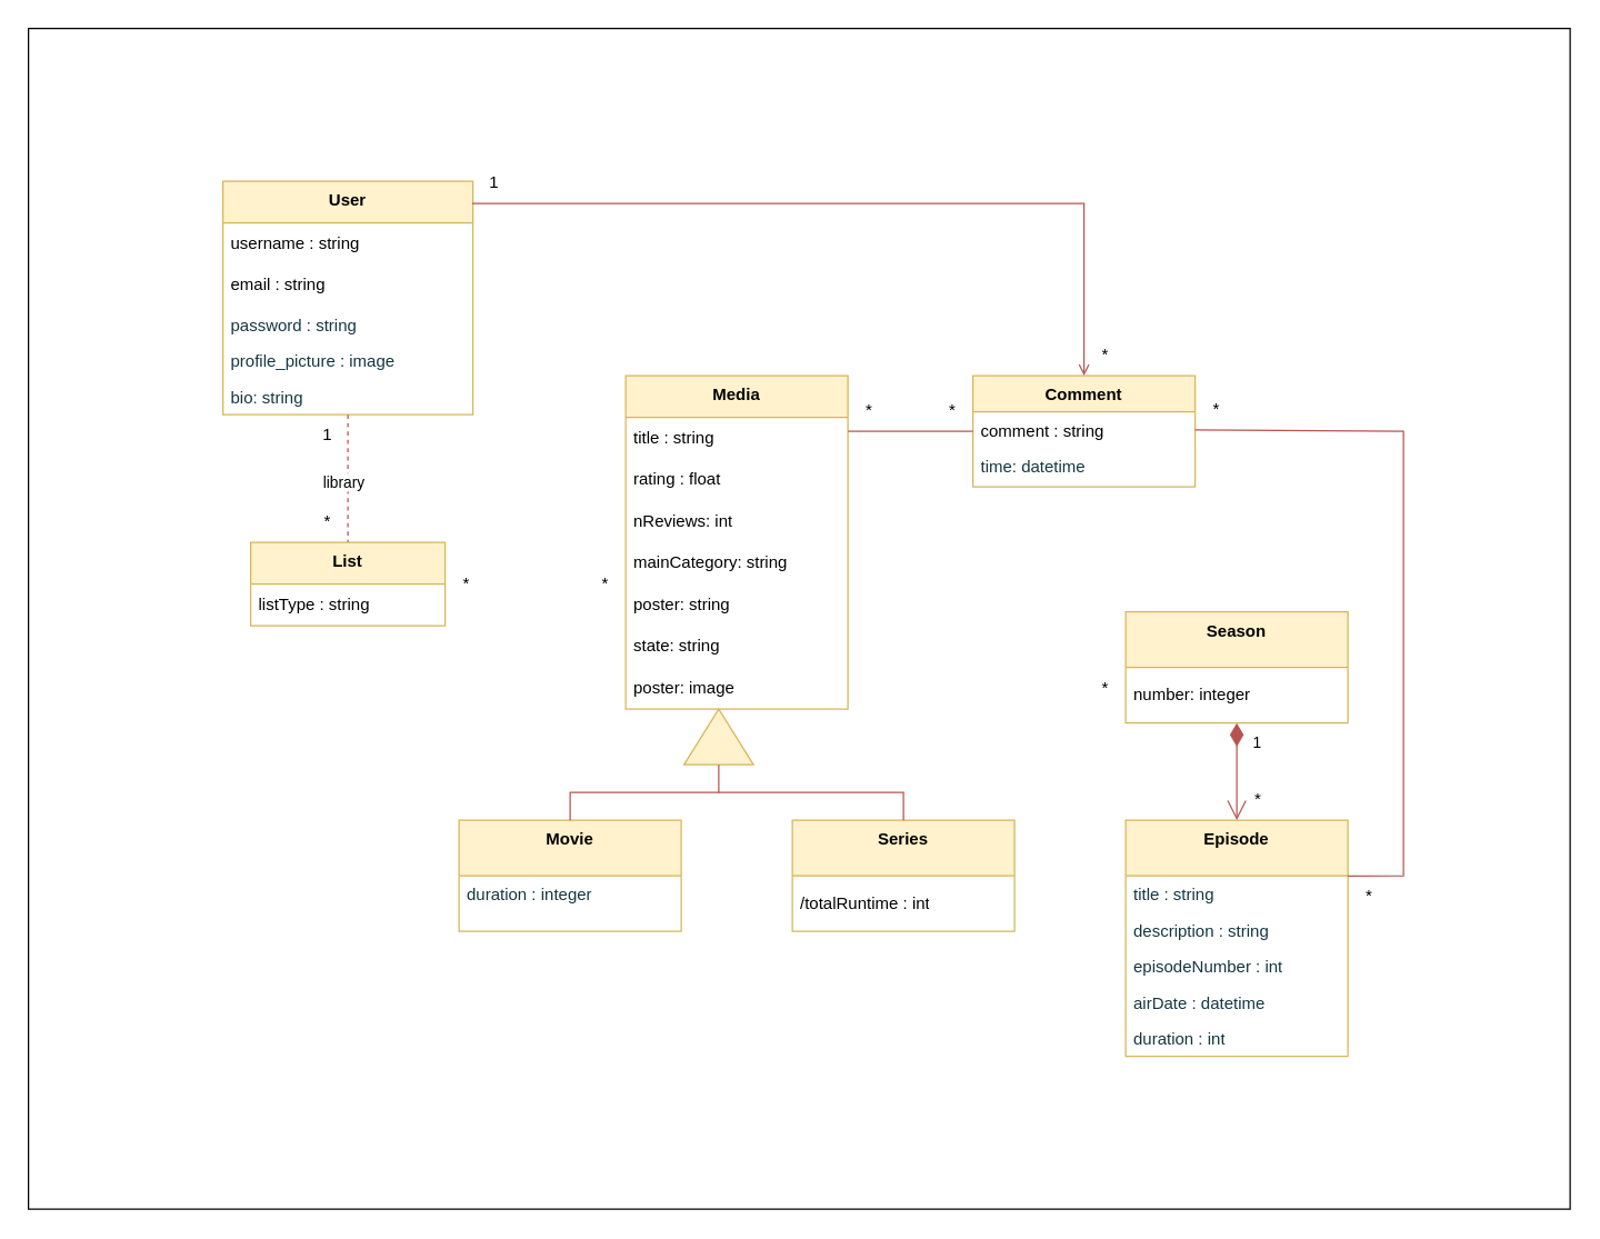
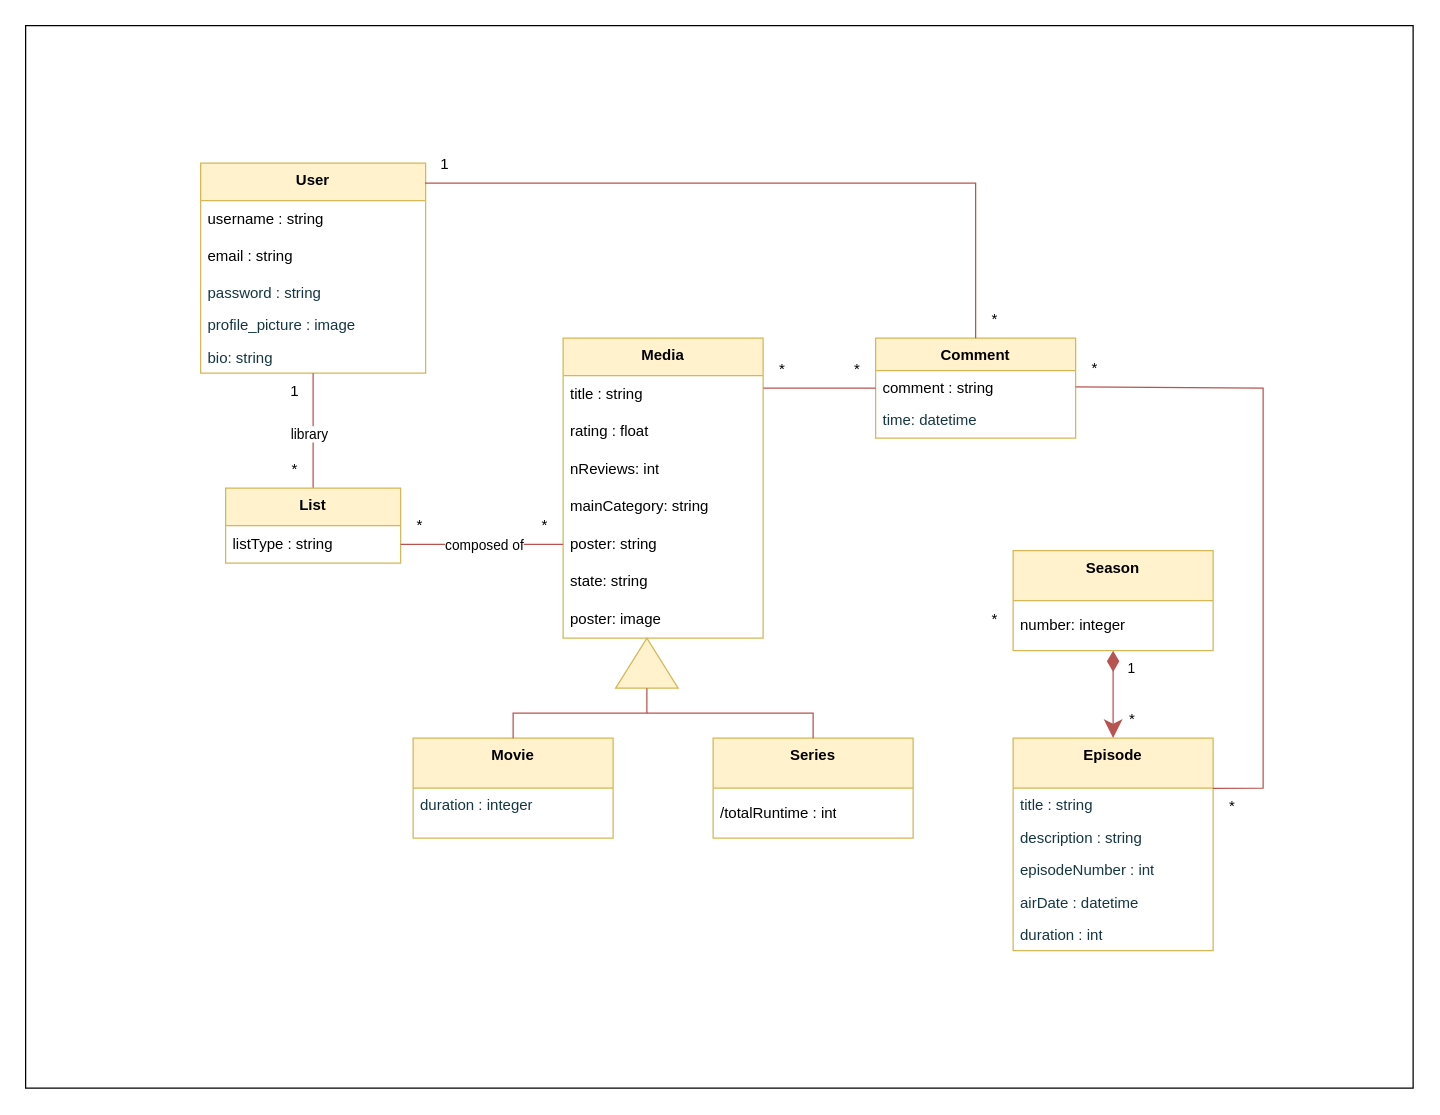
  <mxCell id="0" />
  <mxCell id="1" parent="0" />
  <mxCell id="2" value="" style="rounded=0;whiteSpace=wrap;html=1;" parent="1" vertex="1"><mxGeometry x="20" y="20" width="1110" height="850" as="geometry" /></mxCell>
  <mxCell id="3" value="Movie" style="swimlane;fontStyle=1;align=center;verticalAlign=top;childLayout=stackLayout;horizontal=1;startSize=40;horizontalStack=0;resizeParent=1;resizeParentMax=0;resizeLast=0;collapsible=1;marginBottom=0;whiteSpace=wrap;html=1;labelBackgroundColor=none;fillColor=#fff2cc;strokeColor=#d6b656;fontColor=default;" parent="1" vertex="1"><mxGeometry x="330" y="590" width="160" height="80" as="geometry" /></mxCell>
  <mxCell id="4" value="duration : integer" style="text;strokeColor=none;fillColor=none;align=left;verticalAlign=top;spacingLeft=4;spacingRight=4;overflow=hidden;rotatable=0;points=[[0,0.5],[1,0.5]];portConstraint=eastwest;whiteSpace=wrap;html=1;labelBackgroundColor=none;fontColor=#143642;" parent="3" vertex="1"><mxGeometry y="40" width="160" height="40" as="geometry" /></mxCell>
  <mxCell id="5" value="Episode" style="swimlane;fontStyle=1;align=center;verticalAlign=top;childLayout=stackLayout;horizontal=1;startSize=40;horizontalStack=0;resizeParent=1;resizeParentMax=0;resizeLast=0;collapsible=1;marginBottom=0;whiteSpace=wrap;html=1;labelBackgroundColor=none;fillColor=#fff2cc;strokeColor=#d6b656;" parent="1" vertex="1"><mxGeometry x="810" y="590" width="160" height="170" as="geometry" /></mxCell>
  <mxCell id="6" value="title : string" style="text;strokeColor=none;fillColor=none;align=left;verticalAlign=top;spacingLeft=4;spacingRight=4;overflow=hidden;rotatable=0;points=[[0,0.5],[1,0.5]];portConstraint=eastwest;whiteSpace=wrap;html=1;labelBackgroundColor=none;fontColor=#143642;" parent="5" vertex="1"><mxGeometry y="40" width="160" height="26" as="geometry" /></mxCell>
  <mxCell id="7" value="description : string" style="text;strokeColor=none;fillColor=none;align=left;verticalAlign=top;spacingLeft=4;spacingRight=4;overflow=hidden;rotatable=0;points=[[0,0.5],[1,0.5]];portConstraint=eastwest;whiteSpace=wrap;html=1;labelBackgroundColor=none;fontColor=#143642;" parent="5" vertex="1"><mxGeometry y="66" width="160" height="26" as="geometry" /></mxCell>
  <mxCell id="8" value="episodeNumber : int" style="text;strokeColor=none;fillColor=none;align=left;verticalAlign=top;spacingLeft=4;spacingRight=4;overflow=hidden;rotatable=0;points=[[0,0.5],[1,0.5]];portConstraint=eastwest;whiteSpace=wrap;html=1;labelBackgroundColor=none;fontColor=#143642;" parent="5" vertex="1"><mxGeometry y="92" width="160" height="26" as="geometry" /></mxCell>
  <mxCell id="9" value="airDate : datetime" style="text;strokeColor=none;fillColor=none;align=left;verticalAlign=top;spacingLeft=4;spacingRight=4;overflow=hidden;rotatable=0;points=[[0,0.5],[1,0.5]];portConstraint=eastwest;whiteSpace=wrap;html=1;labelBackgroundColor=none;fontColor=#143642;" parent="5" vertex="1"><mxGeometry y="118" width="160" height="26" as="geometry" /></mxCell>
  <mxCell id="10" value="duration : int" style="text;strokeColor=none;fillColor=none;align=left;verticalAlign=top;spacingLeft=4;spacingRight=4;overflow=hidden;rotatable=0;points=[[0,0.5],[1,0.5]];portConstraint=eastwest;whiteSpace=wrap;html=1;labelBackgroundColor=none;fontColor=#143642;" parent="5" vertex="1"><mxGeometry y="144" width="160" height="26" as="geometry" /></mxCell>
  <mxCell id="11" value="Comment" style="swimlane;fontStyle=1;align=center;verticalAlign=top;childLayout=stackLayout;horizontal=1;startSize=26;horizontalStack=0;resizeParent=1;resizeParentMax=0;resizeLast=0;collapsible=1;marginBottom=0;whiteSpace=wrap;html=1;labelBackgroundColor=none;fillColor=#fff2cc;strokeColor=#d6b656;" parent="1" vertex="1"><mxGeometry x="700" y="270" width="160" height="80" as="geometry" /></mxCell>
  <mxCell id="12" value="comment : string" style="text;strokeColor=none;fillColor=none;align=left;verticalAlign=top;spacingLeft=4;spacingRight=4;overflow=hidden;rotatable=0;points=[[0,0.5],[1,0.5]];portConstraint=eastwest;whiteSpace=wrap;html=1;" parent="11" vertex="1"><mxGeometry y="26" width="160" height="26" as="geometry" /></mxCell>
  <mxCell id="13" value="time: datetime" style="text;strokeColor=none;fillColor=none;align=left;verticalAlign=top;spacingLeft=4;spacingRight=4;overflow=hidden;rotatable=0;points=[[0,0.5],[1,0.5]];portConstraint=eastwest;whiteSpace=wrap;html=1;fontColor=#143642;" parent="11" vertex="1"><mxGeometry y="52" width="160" height="28" as="geometry" /></mxCell>
  <mxCell id="14" value="1" style="text;html=1;align=center;verticalAlign=middle;resizable=0;points=[];autosize=1;strokeColor=none;fillColor=none;" parent="1" vertex="1"><mxGeometry x="220" y="298" width="30" height="30" as="geometry" /></mxCell>
  <mxCell id="15" value="*" style="text;html=1;align=center;verticalAlign=middle;resizable=0;points=[];autosize=1;strokeColor=none;fillColor=none;" parent="1" vertex="1"><mxGeometry x="220" y="360" width="30" height="30" as="geometry" /></mxCell>
  <mxCell id="16" value="*" style="text;html=1;align=center;verticalAlign=middle;resizable=0;points=[];autosize=1;strokeColor=none;fillColor=none;" parent="1" vertex="1"><mxGeometry x="420" y="405" width="30" height="30" as="geometry" /></mxCell>
  <mxCell id="17" value="*" style="text;html=1;align=center;verticalAlign=middle;resizable=0;points=[];autosize=1;strokeColor=none;fillColor=none;" parent="1" vertex="1"><mxGeometry x="320" y="405" width="30" height="30" as="geometry" /></mxCell>
  <mxCell id="18" value="*" style="text;html=1;align=center;verticalAlign=middle;resizable=0;points=[];autosize=1;strokeColor=none;fillColor=none;" parent="1" vertex="1"><mxGeometry x="780" y="480" width="30" height="30" as="geometry" /></mxCell>
  <mxCell id="19" value="*" style="text;html=1;align=center;verticalAlign=middle;resizable=0;points=[];autosize=1;strokeColor=none;fillColor=none;" parent="1" vertex="1"><mxGeometry x="890" y="560" width="30" height="30" as="geometry" /></mxCell>
  <mxCell id="20" value="Season" style="swimlane;fontStyle=1;align=center;verticalAlign=top;childLayout=stackLayout;horizontal=1;startSize=40;horizontalStack=0;resizeParent=1;resizeParentMax=0;resizeLast=0;collapsible=1;marginBottom=0;whiteSpace=wrap;html=1;strokeColor=#d6b656;fillColor=#fff2cc;" parent="1" vertex="1"><mxGeometry x="810" y="440" width="160" height="80" as="geometry" /></mxCell>
  <mxCell id="21" value="number: integer" style="text;strokeColor=none;fillColor=none;align=left;verticalAlign=middle;spacingLeft=4;spacingRight=4;overflow=hidden;rotatable=0;points=[[0,0.5],[1,0.5]];portConstraint=eastwest;whiteSpace=wrap;html=1;fontColor=default;" parent="20" vertex="1"><mxGeometry y="40" width="160" height="40" as="geometry" /></mxCell>
  <mxCell id="22" value="User" style="swimlane;fontStyle=1;childLayout=stackLayout;horizontal=1;startSize=30;horizontalStack=0;resizeParent=1;resizeParentMax=0;resizeLast=0;collapsible=1;marginBottom=0;whiteSpace=wrap;html=1;fillColor=#fff2cc;strokeColor=#d6b656;verticalAlign=top;" parent="1" vertex="1"><mxGeometry x="160" y="130" width="180" height="168" as="geometry" /></mxCell>
  <mxCell id="23" value="username : string" style="text;strokeColor=none;fillColor=none;align=left;verticalAlign=middle;spacingLeft=4;spacingRight=4;overflow=hidden;points=[[0,0.5],[1,0.5]];portConstraint=eastwest;rotatable=0;whiteSpace=wrap;html=1;" parent="22" vertex="1"><mxGeometry y="30" width="180" height="30" as="geometry" /></mxCell>
  <mxCell id="24" value="email : string" style="text;strokeColor=none;fillColor=none;align=left;verticalAlign=middle;spacingLeft=4;spacingRight=4;overflow=hidden;points=[[0,0.5],[1,0.5]];portConstraint=eastwest;rotatable=0;whiteSpace=wrap;html=1;" parent="22" vertex="1"><mxGeometry y="60" width="180" height="30" as="geometry" /></mxCell>
  <mxCell id="25" value="password : string" style="text;strokeColor=none;fillColor=none;align=left;verticalAlign=top;spacingLeft=4;spacingRight=4;overflow=hidden;rotatable=0;points=[[0,0.5],[1,0.5]];portConstraint=eastwest;whiteSpace=wrap;html=1;labelBackgroundColor=none;rounded=0;fontColor=#143642;" parent="22" vertex="1"><mxGeometry y="90" width="180" height="26" as="geometry" /></mxCell>
  <mxCell id="26" value="profile_picture : image" style="text;strokeColor=none;fillColor=none;align=left;verticalAlign=top;spacingLeft=4;spacingRight=4;overflow=hidden;rotatable=0;points=[[0,0.5],[1,0.5]];portConstraint=eastwest;whiteSpace=wrap;html=1;labelBackgroundColor=none;rounded=0;fontColor=#143642;" parent="22" vertex="1"><mxGeometry y="116" width="180" height="26" as="geometry" /></mxCell>
  <mxCell id="27" value="bio: string" style="text;strokeColor=none;fillColor=none;align=left;verticalAlign=top;spacingLeft=4;spacingRight=4;overflow=hidden;rotatable=0;points=[[0,0.5],[1,0.5]];portConstraint=eastwest;whiteSpace=wrap;html=1;labelBackgroundColor=none;rounded=0;fontColor=#143642;" parent="22" vertex="1"><mxGeometry y="142" width="180" height="26" as="geometry" /></mxCell>
- <mxCell id="28" value="" style="endArrow=none;html=1;rounded=0;fillColor=#f8cecc;strokeColor=#b85450;entryX=0.5;entryY=0;entryDx=0;entryDy=0;exitX=0.5;exitY=1;exitDx=0;exitDy=0;dashed=1;" parent="1" source="22" target="30" edge="1"><mxGeometry width="50" height="50" relative="1" as="geometry"><mxPoint x="250" y="310" as="sourcePoint" /><mxPoint x="460" y="220" as="targetPoint" /></mxGeometry></mxCell>
+ <mxCell id="28" value="" style="endArrow=none;html=1;rounded=0;fillColor=#f8cecc;strokeColor=#b85450;entryX=0.5;entryY=0;entryDx=0;entryDy=0;exitX=0.5;exitY=1;exitDx=0;exitDy=0;" parent="1" source="22" target="30" edge="1"><mxGeometry width="50" height="50" relative="1" as="geometry"><mxPoint x="250" y="310" as="sourcePoint" /><mxPoint x="460" y="220" as="targetPoint" /></mxGeometry></mxCell>
  <mxCell id="29" value="library" style="edgeLabel;html=1;align=center;verticalAlign=middle;resizable=0;points=[];" parent="28" connectable="0" vertex="1"><mxGeometry x="0.188" y="3" relative="1" as="geometry"><mxPoint x="-7" y="-7" as="offset" /></mxGeometry></mxCell>
  <mxCell id="30" value="List" style="swimlane;fontStyle=1;childLayout=stackLayout;horizontal=1;startSize=30;horizontalStack=0;resizeParent=1;resizeParentMax=0;resizeLast=0;collapsible=1;marginBottom=0;whiteSpace=wrap;html=1;fillColor=#fff2cc;strokeColor=#d6b656;verticalAlign=top;" parent="1" vertex="1"><mxGeometry x="180" y="390" width="140" height="60" as="geometry" /></mxCell>
  <mxCell id="31" value="listType : string" style="text;strokeColor=none;fillColor=none;align=left;verticalAlign=middle;spacingLeft=4;spacingRight=4;overflow=hidden;points=[[0,0.5],[1,0.5]];portConstraint=eastwest;rotatable=0;whiteSpace=wrap;html=1;" parent="30" vertex="1"><mxGeometry y="30" width="140" height="30" as="geometry" /></mxCell>
  <mxCell id="32" value="Media" style="swimlane;fontStyle=1;childLayout=stackLayout;horizontal=1;startSize=30;horizontalStack=0;resizeParent=1;resizeParentMax=0;resizeLast=0;collapsible=1;marginBottom=0;whiteSpace=wrap;html=1;fillColor=#fff2cc;strokeColor=#d6b656;verticalAlign=top;" parent="1" vertex="1"><mxGeometry x="450" y="270" width="160" height="240" as="geometry" /></mxCell>
  <mxCell id="33" value="title : string" style="text;strokeColor=none;fillColor=none;align=left;verticalAlign=middle;spacingLeft=4;spacingRight=4;overflow=hidden;points=[[0,0.5],[1,0.5]];portConstraint=eastwest;rotatable=0;whiteSpace=wrap;html=1;" parent="32" vertex="1"><mxGeometry y="30" width="160" height="30" as="geometry" /></mxCell>
  <mxCell id="34" value="rating : float" style="text;strokeColor=none;fillColor=none;align=left;verticalAlign=middle;spacingLeft=4;spacingRight=4;overflow=hidden;points=[[0,0.5],[1,0.5]];portConstraint=eastwest;rotatable=0;whiteSpace=wrap;html=1;" parent="32" vertex="1"><mxGeometry y="60" width="160" height="30" as="geometry" /></mxCell>
  <mxCell id="35" value="nReviews: int" style="text;strokeColor=none;fillColor=none;align=left;verticalAlign=middle;spacingLeft=4;spacingRight=4;overflow=hidden;points=[[0,0.5],[1,0.5]];portConstraint=eastwest;rotatable=0;whiteSpace=wrap;html=1;" parent="32" vertex="1"><mxGeometry y="90" width="160" height="30" as="geometry" /></mxCell>
  <mxCell id="36" value="mainCategory: string" style="text;strokeColor=none;fillColor=none;align=left;verticalAlign=middle;spacingLeft=4;spacingRight=4;overflow=hidden;points=[[0,0.5],[1,0.5]];portConstraint=eastwest;rotatable=0;whiteSpace=wrap;html=1;" parent="32" vertex="1"><mxGeometry y="120" width="160" height="30" as="geometry" /></mxCell>
  <mxCell id="37" value="poster: string" style="text;strokeColor=none;fillColor=none;align=left;verticalAlign=middle;spacingLeft=4;spacingRight=4;overflow=hidden;points=[[0,0.5],[1,0.5]];portConstraint=eastwest;rotatable=0;whiteSpace=wrap;html=1;" parent="32" vertex="1"><mxGeometry y="150" width="160" height="30" as="geometry" /></mxCell>
  <mxCell id="38" value="state: string" style="text;strokeColor=none;fillColor=none;align=left;verticalAlign=middle;spacingLeft=4;spacingRight=4;overflow=hidden;points=[[0,0.5],[1,0.5]];portConstraint=eastwest;rotatable=0;whiteSpace=wrap;html=1;" parent="32" vertex="1"><mxGeometry y="180" width="160" height="30" as="geometry" /></mxCell>
  <mxCell id="39" value="poster: image" style="text;strokeColor=none;fillColor=none;align=left;verticalAlign=middle;spacingLeft=4;spacingRight=4;overflow=hidden;points=[[0,0.5],[1,0.5]];portConstraint=eastwest;rotatable=0;whiteSpace=wrap;html=1;" parent="32" vertex="1"><mxGeometry y="210" width="160" height="30" as="geometry" /></mxCell>
  <mxCell id="40" value="" style="triangle;whiteSpace=wrap;html=1;fillColor=#fff2cc;strokeColor=#d6b656;direction=north;" parent="1" vertex="1"><mxGeometry x="492" y="510" width="50" height="40" as="geometry" /></mxCell>
  <mxCell id="41" value="Series" style="swimlane;fontStyle=1;childLayout=stackLayout;horizontal=1;startSize=40;horizontalStack=0;resizeParent=1;resizeParentMax=0;resizeLast=0;collapsible=1;marginBottom=0;whiteSpace=wrap;html=1;fillColor=#fff2cc;strokeColor=#d6b656;verticalAlign=top;" parent="1" vertex="1"><mxGeometry x="570" y="590" width="160" height="80" as="geometry" /></mxCell>
  <mxCell id="42" value="/totalRuntime : int" style="text;strokeColor=none;fillColor=none;align=left;verticalAlign=middle;spacingLeft=4;spacingRight=4;overflow=hidden;points=[[0,0.5],[1,0.5]];portConstraint=eastwest;rotatable=0;whiteSpace=wrap;html=1;" parent="41" vertex="1"><mxGeometry y="40" width="160" height="40" as="geometry" /></mxCell>
+ <mxCell id="43" value="" style="endArrow=none;html=1;rounded=0;fillColor=#f8cecc;strokeColor=#b85450;exitX=1;exitY=0.5;exitDx=0;exitDy=0;entryX=0;entryY=0.5;entryDx=0;entryDy=0;" parent="1" source="31" target="37" edge="1"><mxGeometry width="50" height="50" relative="1" as="geometry"><mxPoint x="544" y="312.41" as="sourcePoint" /><mxPoint x="674" y="312" as="targetPoint" /><Array as="points" /></mxGeometry></mxCell>
+ <mxCell id="44" value="composed of" style="edgeLabel;html=1;align=center;verticalAlign=middle;resizable=0;points=[];" parent="43" connectable="0" vertex="1"><mxGeometry x="0.166" y="1" relative="1" as="geometry"><mxPoint x="-10" y="1" as="offset" /></mxGeometry></mxCell>
  <mxCell id="45" value="" style="endArrow=none;html=1;rounded=0;fillColor=#f8cecc;strokeColor=#b85450;exitX=0.5;exitY=0;exitDx=0;exitDy=0;entryX=0;entryY=0.5;entryDx=0;entryDy=0;" parent="1" source="3" target="40" edge="1"><mxGeometry width="50" height="50" relative="1" as="geometry"><mxPoint x="347" y="560" as="sourcePoint" /><mxPoint x="477" y="560" as="targetPoint" /><Array as="points"><mxPoint x="410" y="570" /><mxPoint x="517" y="570" /></Array></mxGeometry></mxCell>
  <mxCell id="46" value="" style="endArrow=none;html=1;rounded=0;fillColor=#f8cecc;strokeColor=#b85450;entryX=0.5;entryY=0;entryDx=0;entryDy=0;" parent="1" target="41" edge="1"><mxGeometry width="50" height="50" relative="1" as="geometry"><mxPoint x="517" y="570" as="sourcePoint" /><mxPoint x="797" y="500" as="targetPoint" /><Array as="points"><mxPoint x="650" y="570" /></Array></mxGeometry></mxCell>
- <mxCell id="47" value="" style="endArrow=open;html=1;rounded=0;fillColor=#f8cecc;strokeColor=#b85450;exitX=0.997;exitY=0.095;exitDx=0;exitDy=0;exitPerimeter=0;entryX=0.5;entryY=0;entryDx=0;entryDy=0;" parent="1" source="22" target="11" edge="1"><mxGeometry width="50" height="50" relative="1" as="geometry"><mxPoint x="270" y="470" as="sourcePoint" /><mxPoint x="420" y="610" as="targetPoint" /><Array as="points"><mxPoint x="780" y="146" /></Array></mxGeometry></mxCell>
- <mxCell id="48" value="1" style="endArrow=open;html=1;endSize=12;startArrow=diamondThin;startSize=14;startFill=1;edgeStyle=orthogonalEdgeStyle;align=left;verticalAlign=bottom;rounded=0;exitX=0.5;exitY=1.002;exitDx=0;exitDy=0;exitPerimeter=0;entryX=0.5;entryY=0;entryDx=0;entryDy=0;fillColor=#f8cecc;strokeColor=#b85450;" parent="1" source="21" target="5" edge="1"><mxGeometry x="-0.335" y="10" relative="1" as="geometry"><mxPoint x="827" y="700.556" as="sourcePoint" /><mxPoint x="907" y="700.556" as="targetPoint" /><Array as="points" /><mxPoint as="offset" /></mxGeometry></mxCell>
+ <mxCell id="47" value="" style="endArrow=none;html=1;rounded=0;fillColor=#f8cecc;strokeColor=#b85450;exitX=0.997;exitY=0.095;exitDx=0;exitDy=0;exitPerimeter=0;entryX=0.5;entryY=0;entryDx=0;entryDy=0;" parent="1" source="22" target="11" edge="1"><mxGeometry width="50" height="50" relative="1" as="geometry"><mxPoint x="270" y="470" as="sourcePoint" /><mxPoint x="420" y="610" as="targetPoint" /><Array as="points"><mxPoint x="780" y="146" /></Array></mxGeometry></mxCell>
+ <mxCell id="48" value="1" style="endArrow=classic;html=1;endSize=12;startArrow=diamondThin;startSize=14;startFill=1;edgeStyle=orthogonalEdgeStyle;align=left;verticalAlign=bottom;rounded=0;exitX=0.5;exitY=1.002;exitDx=0;exitDy=0;exitPerimeter=0;entryX=0.5;entryY=0;entryDx=0;entryDy=0;fillColor=#f8cecc;strokeColor=#b85450;" parent="1" source="21" target="5" edge="1"><mxGeometry x="-0.335" y="10" relative="1" as="geometry"><mxPoint x="827" y="700.556" as="sourcePoint" /><mxPoint x="907" y="700.556" as="targetPoint" /><Array as="points" /><mxPoint as="offset" /></mxGeometry></mxCell>
  <mxCell id="49" value="" style="endArrow=none;html=1;rounded=0;entryX=0;entryY=0.541;entryDx=0;entryDy=0;exitX=1.001;exitY=0.33;exitDx=0;exitDy=0;exitPerimeter=0;entryPerimeter=0;fillColor=#f8cecc;strokeColor=#b85450;" parent="1" source="33" target="12" edge="1"><mxGeometry width="50" height="50" relative="1" as="geometry"><mxPoint x="870" y="270" as="sourcePoint" /><mxPoint x="610" y="340" as="targetPoint" /></mxGeometry></mxCell>
  <mxCell id="50" value="*" style="text;html=1;align=center;verticalAlign=middle;resizable=0;points=[];autosize=1;strokeColor=none;fillColor=none;" parent="1" vertex="1"><mxGeometry x="670" y="280" width="30" height="30" as="geometry" /></mxCell>
  <mxCell id="51" value="*" style="text;html=1;align=center;verticalAlign=middle;resizable=0;points=[];autosize=1;strokeColor=none;fillColor=none;" parent="1" vertex="1"><mxGeometry x="610" y="280" width="30" height="30" as="geometry" /></mxCell>
  <mxCell id="52" value="*" style="text;html=1;align=center;verticalAlign=middle;resizable=0;points=[];autosize=1;strokeColor=none;fillColor=none;" parent="1" vertex="1"><mxGeometry x="970" y="630" width="30" height="30" as="geometry" /></mxCell>
  <mxCell id="53" value="" style="endArrow=none;html=1;rounded=0;entryX=1;entryY=0.5;entryDx=0;entryDy=0;exitX=0.999;exitY=0.011;exitDx=0;exitDy=0;exitPerimeter=0;fillColor=#f8cecc;strokeColor=#b85450;" parent="1" source="6" target="12" edge="1"><mxGeometry width="50" height="50" relative="1" as="geometry"><mxPoint x="630" y="530" as="sourcePoint" /><mxPoint x="680" y="480" as="targetPoint" /><Array as="points"><mxPoint x="1010" y="630" /><mxPoint x="1010" y="310" /></Array></mxGeometry></mxCell>
  <mxCell id="54" value="*" style="text;html=1;align=center;verticalAlign=middle;resizable=0;points=[];autosize=1;strokeColor=none;fillColor=none;" parent="1" vertex="1"><mxGeometry x="860" y="279" width="30" height="30" as="geometry" /></mxCell>
  <mxCell id="55" value="*" style="text;html=1;align=center;verticalAlign=middle;resizable=0;points=[];autosize=1;strokeColor=none;fillColor=none;" parent="1" vertex="1"><mxGeometry x="780" y="240" width="30" height="30" as="geometry" /></mxCell>
  <mxCell id="56" value="1" style="text;html=1;align=center;verticalAlign=middle;resizable=0;points=[];autosize=1;strokeColor=none;fillColor=none;" parent="1" vertex="1"><mxGeometry x="340" y="116" width="30" height="30" as="geometry" /></mxCell>
